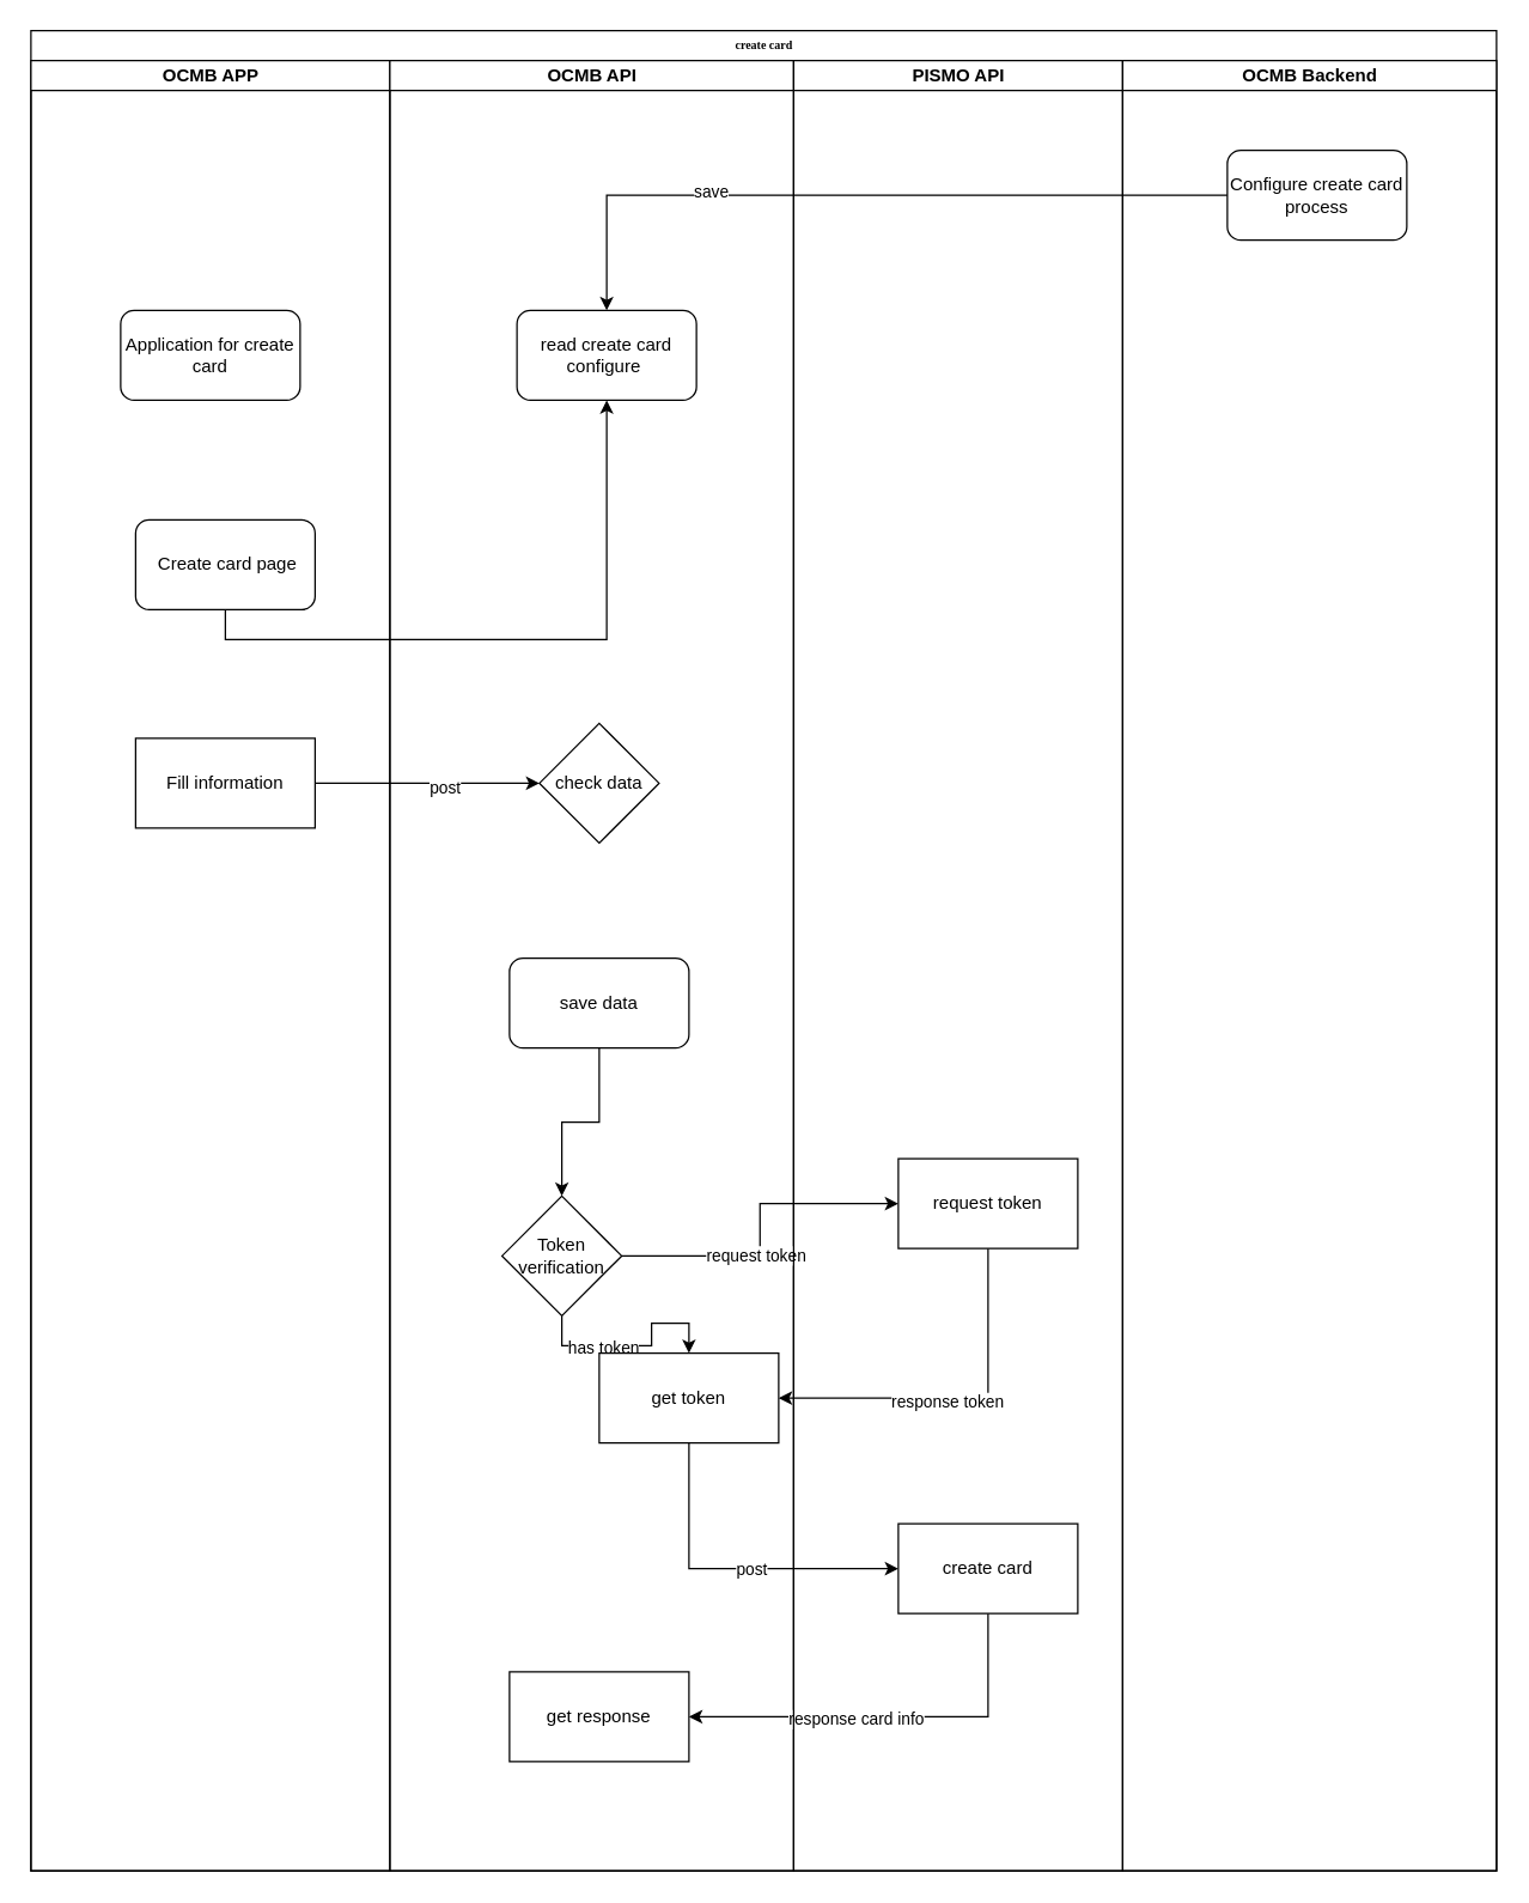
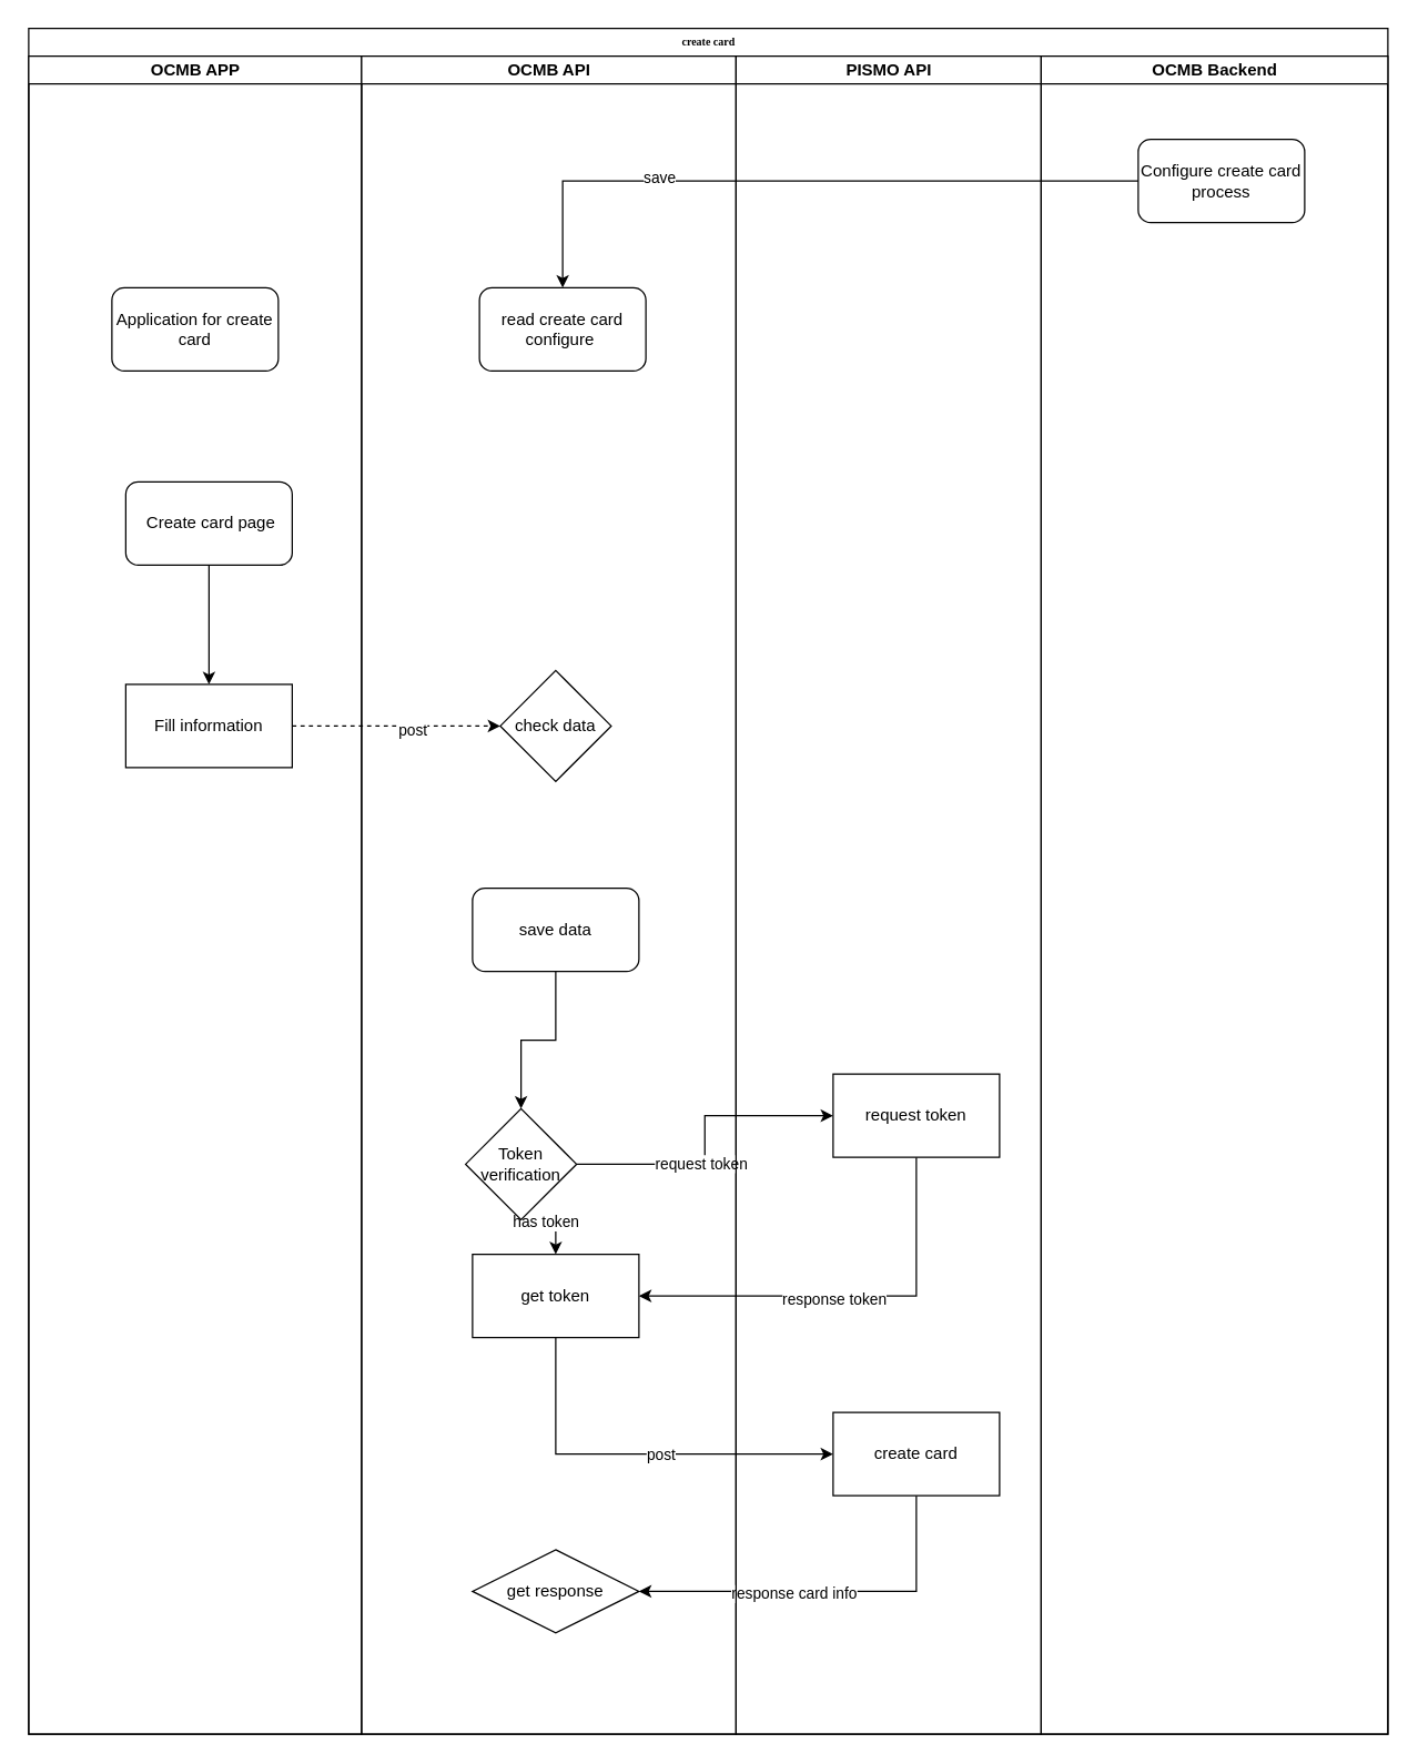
  <mxCell id="0" />
  <mxCell id="1" parent="0" />
  <mxCell id="2" value="create card" style="swimlane;html=1;childLayout=stackLayout;startSize=20;rounded=0;shadow=0;labelBackgroundColor=none;strokeWidth=1;fontFamily=Verdana;fontSize=8;align=center;" vertex="1" parent="1"><mxGeometry x="20" y="20" width="980" height="1230" as="geometry"><mxRectangle x="70" y="40" width="190" height="30" as="alternateBounds" /></mxGeometry></mxCell>
  <mxCell id="3" value="OCMB APP" style="swimlane;html=1;startSize=20;" vertex="1" parent="2"><mxGeometry y="20" width="240" height="1210" as="geometry"><mxRectangle x="40" y="20" width="40" height="730" as="alternateBounds" /></mxGeometry></mxCell>
  <mxCell id="4" value="&lt;div&gt;Application for create card&lt;/div&gt;" style="rounded=1;whiteSpace=wrap;html=1;" vertex="1" parent="3"><mxGeometry x="60" y="167" width="120" height="60" as="geometry" /></mxCell>
- <mxCell id="5" style="edgeStyle=orthogonalEdgeStyle;rounded=0;orthogonalLoop=1;jettySize=auto;html=1;exitX=0.5;exitY=1;exitDx=0;exitDy=0;" edge="1" parent="3" source="6" target="9"><mxGeometry relative="1" as="geometry" /></mxCell>
+ <mxCell id="5" style="edgeStyle=orthogonalEdgeStyle;rounded=0;orthogonalLoop=1;jettySize=auto;html=1;exitX=0.5;exitY=1;exitDx=0;exitDy=0;entryX=0.5;entryY=0;entryDx=0;entryDy=0;" edge="1" parent="3" source="6" target="7"><mxGeometry relative="1" as="geometry" /></mxCell>
  <mxCell id="6" value="&lt;div&gt;&amp;nbsp;&lt;span style=&quot;background-color: initial;&quot;&gt;Create card page&lt;/span&gt;&lt;/div&gt;" style="whiteSpace=wrap;html=1;rounded=1;" vertex="1" parent="3"><mxGeometry x="70" y="307" width="120" height="60" as="geometry" /></mxCell>
  <mxCell id="7" value="&lt;div&gt;Fill i&lt;span style=&quot;background-color: initial;&quot;&gt;nformation&lt;/span&gt;&lt;/div&gt;" style="whiteSpace=wrap;html=1;" vertex="1" parent="3"><mxGeometry x="70" y="453" width="120" height="60" as="geometry" /></mxCell>
  <mxCell id="8" value="OCMB API" style="swimlane;html=1;startSize=20;" vertex="1" parent="2"><mxGeometry x="240" y="20" width="270" height="1210" as="geometry"><mxRectangle x="80" y="20" width="40" height="730" as="alternateBounds" /></mxGeometry></mxCell>
  <mxCell id="9" value="read create card configure&amp;nbsp;" style="rounded=1;whiteSpace=wrap;html=1;" vertex="1" parent="8"><mxGeometry x="85" y="167" width="120" height="60" as="geometry" /></mxCell>
  <mxCell id="10" style="edgeStyle=orthogonalEdgeStyle;rounded=0;orthogonalLoop=1;jettySize=auto;html=1;exitX=0.5;exitY=1;exitDx=0;exitDy=0;" edge="1" parent="8" source="11" target="14"><mxGeometry relative="1" as="geometry" /></mxCell>
  <mxCell id="11" value="save data" style="rounded=1;whiteSpace=wrap;html=1;" vertex="1" parent="8"><mxGeometry x="80" y="600" width="120" height="60" as="geometry" /></mxCell>
  <mxCell id="12" style="edgeStyle=orthogonalEdgeStyle;rounded=0;orthogonalLoop=1;jettySize=auto;html=1;exitX=0.5;exitY=1;exitDx=0;exitDy=0;entryX=0.5;entryY=0;entryDx=0;entryDy=0;" edge="1" parent="8" source="14" target="15"><mxGeometry relative="1" as="geometry" /></mxCell>
  <mxCell id="13" value="has token" style="edgeLabel;html=1;align=center;verticalAlign=middle;resizable=0;points=[];" vertex="1" connectable="0" parent="12"><mxGeometry x="-0.333" y="-1" relative="1" as="geometry"><mxPoint as="offset" /></mxGeometry></mxCell>
  <mxCell id="14" value="&lt;div&gt;Token verification&lt;/div&gt;" style="rhombus;whiteSpace=wrap;html=1;" vertex="1" parent="8"><mxGeometry x="75" y="759" width="80" height="80" as="geometry" /></mxCell>
- <mxCell id="15" value="get token" style="rounded=0;whiteSpace=wrap;html=1;" vertex="1" parent="8"><mxGeometry x="140" y="864" width="120" height="60" as="geometry" /></mxCell>
- <mxCell id="16" value="get response" style="whiteSpace=wrap;html=1;rounded=0;" vertex="1" parent="8"><mxGeometry x="80" y="1077" width="120" height="60" as="geometry" /></mxCell>
+ <mxCell id="15" value="get token" style="rounded=0;whiteSpace=wrap;html=1;" vertex="1" parent="8"><mxGeometry x="80" y="864" width="120" height="60" as="geometry" /></mxCell>
+ <mxCell id="16" value="get response" style="rhombus;whiteSpace=wrap;html=1;" vertex="1" parent="8"><mxGeometry x="80" y="1077" width="120" height="60" as="geometry" /></mxCell>
  <mxCell id="17" style="edgeStyle=orthogonalEdgeStyle;rounded=0;orthogonalLoop=1;jettySize=auto;html=1;exitX=0.5;exitY=1;exitDx=0;exitDy=0;" edge="1" parent="8"><mxGeometry relative="1" as="geometry"><mxPoint x="145" y="120" as="sourcePoint" /><mxPoint x="145" y="120" as="targetPoint" /></mxGeometry></mxCell>
  <mxCell id="18" value="check data" style="rhombus;whiteSpace=wrap;html=1;" vertex="1" parent="8"><mxGeometry x="100" y="443" width="80" height="80" as="geometry" /></mxCell>
  <mxCell id="19" style="edgeStyle=orthogonalEdgeStyle;rounded=0;orthogonalLoop=1;jettySize=auto;html=1;exitX=1;exitY=0.5;exitDx=0;exitDy=0;entryX=0;entryY=0.5;entryDx=0;entryDy=0;" edge="1" parent="2" source="14" target="28"><mxGeometry relative="1" as="geometry" /></mxCell>
  <mxCell id="20" value="&lt;div&gt;&lt;span style=&quot;font-size: 11px;&quot;&gt;request token&lt;/span&gt;&lt;/div&gt;" style="edgeLabel;html=1;align=center;verticalAlign=middle;resizable=0;points=[];" vertex="1" connectable="0" parent="19"><mxGeometry x="-0.188" y="1" relative="1" as="geometry"><mxPoint as="offset" /></mxGeometry></mxCell>
  <mxCell id="21" style="edgeStyle=orthogonalEdgeStyle;rounded=0;orthogonalLoop=1;jettySize=auto;html=1;exitX=0.5;exitY=1;exitDx=0;exitDy=0;entryX=1;entryY=0.5;entryDx=0;entryDy=0;" edge="1" parent="2" source="28" target="15"><mxGeometry relative="1" as="geometry" /></mxCell>
  <mxCell id="22" value="response token" style="edgeLabel;html=1;align=center;verticalAlign=middle;resizable=0;points=[];" vertex="1" connectable="0" parent="21"><mxGeometry x="0.069" y="2" relative="1" as="geometry"><mxPoint as="offset" /></mxGeometry></mxCell>
  <mxCell id="23" style="edgeStyle=orthogonalEdgeStyle;rounded=0;orthogonalLoop=1;jettySize=auto;html=1;exitX=0.5;exitY=1;exitDx=0;exitDy=0;entryX=0;entryY=0.5;entryDx=0;entryDy=0;" edge="1" parent="2" source="15" target="29"><mxGeometry relative="1" as="geometry" /></mxCell>
  <mxCell id="24" value="post" style="edgeLabel;html=1;align=center;verticalAlign=middle;resizable=0;points=[];" vertex="1" connectable="0" parent="23"><mxGeometry x="0.119" relative="1" as="geometry"><mxPoint as="offset" /></mxGeometry></mxCell>
  <mxCell id="25" style="edgeStyle=orthogonalEdgeStyle;rounded=0;orthogonalLoop=1;jettySize=auto;html=1;exitX=0.5;exitY=1;exitDx=0;exitDy=0;entryX=1;entryY=0.5;entryDx=0;entryDy=0;" edge="1" parent="2" source="29" target="16"><mxGeometry relative="1" as="geometry" /></mxCell>
  <mxCell id="26" value="response card info" style="edgeLabel;html=1;align=center;verticalAlign=middle;resizable=0;points=[];" vertex="1" connectable="0" parent="25"><mxGeometry x="0.172" y="1" relative="1" as="geometry"><mxPoint as="offset" /></mxGeometry></mxCell>
  <mxCell id="27" value="PISMO API" style="swimlane;html=1;startSize=20;" vertex="1" parent="2"><mxGeometry x="510" y="20" width="220" height="1210" as="geometry"><mxRectangle x="120" y="20" width="40" height="730" as="alternateBounds" /></mxGeometry></mxCell>
  <mxCell id="28" value="request token" style="rounded=0;whiteSpace=wrap;html=1;" vertex="1" parent="27"><mxGeometry x="70" y="734" width="120" height="60" as="geometry" /></mxCell>
  <mxCell id="29" value="create card" style="whiteSpace=wrap;html=1;rounded=0;" vertex="1" parent="27"><mxGeometry x="70" y="978" width="120" height="60" as="geometry" /></mxCell>
  <mxCell id="30" value="OCMB Backend" style="swimlane;html=1;startSize=20;" vertex="1" parent="2"><mxGeometry x="730" y="20" width="250" height="1210" as="geometry"><mxRectangle x="120" y="20" width="40" height="730" as="alternateBounds" /></mxGeometry></mxCell>
  <mxCell id="31" value="&lt;div&gt;Configure create card process&lt;/div&gt;" style="rounded=1;whiteSpace=wrap;html=1;" vertex="1" parent="30"><mxGeometry x="70" y="60" width="120" height="60" as="geometry" /></mxCell>
  <mxCell id="32" style="edgeStyle=orthogonalEdgeStyle;rounded=0;orthogonalLoop=1;jettySize=auto;html=1;exitX=0;exitY=0.5;exitDx=0;exitDy=0;entryX=0.5;entryY=0;entryDx=0;entryDy=0;" edge="1" parent="2" source="31" target="9"><mxGeometry relative="1" as="geometry"><mxPoint x="445" y="110" as="targetPoint" /></mxGeometry></mxCell>
  <mxCell id="33" value="save&lt;br&gt;" style="edgeLabel;html=1;align=center;verticalAlign=middle;resizable=0;points=[];" vertex="1" connectable="0" parent="32"><mxGeometry x="0.408" y="-3" relative="1" as="geometry"><mxPoint as="offset" /></mxGeometry></mxCell>
- <mxCell id="34" style="edgeStyle=orthogonalEdgeStyle;rounded=0;orthogonalLoop=1;jettySize=auto;html=1;exitX=1;exitY=0.5;exitDx=0;exitDy=0;" edge="1" parent="2" source="7" target="18"><mxGeometry relative="1" as="geometry" /></mxCell>
+ <mxCell id="34" style="edgeStyle=orthogonalEdgeStyle;rounded=0;orthogonalLoop=1;jettySize=auto;html=1;exitX=1;exitY=0.5;exitDx=0;exitDy=0;dashed=1;" edge="1" parent="2" source="7" target="18"><mxGeometry relative="1" as="geometry" /></mxCell>
  <mxCell id="35" value="post" style="edgeLabel;html=1;align=center;verticalAlign=middle;resizable=0;points=[];" vertex="1" connectable="0" parent="34"><mxGeometry x="0.141" y="-2" relative="1" as="geometry"><mxPoint as="offset" /></mxGeometry></mxCell>
